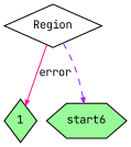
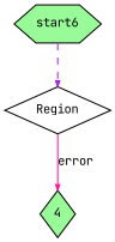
  digraph {
    fontname="JetBrains Mono"
    nodesep=0.12
    ranksep=0.5
    node [fillcolor=palegreen fontname="JetBrains Mono" fontsize=10.5 margin="0.05,0.05" shape=diamond style=filled]
    edge [arrowsize=0.5 fontname="JetBrains Mono" fontsize=10.5]
    n1 [fillcolor=white height=0.02 label=Region width=0.02]
-   4 [height=0.02 width=0.02 label=1]
+   4 [height=0.02 width=0.02]
    n3 [height=0.02 label=start6 shape=hexagon width=0.02]
    n1 -> 4 [color=deeppink label=error]
-   n1 -> n3 [color=purple style=dashed]
+   n3 -> n1 [color=purple style=dashed]
  }
